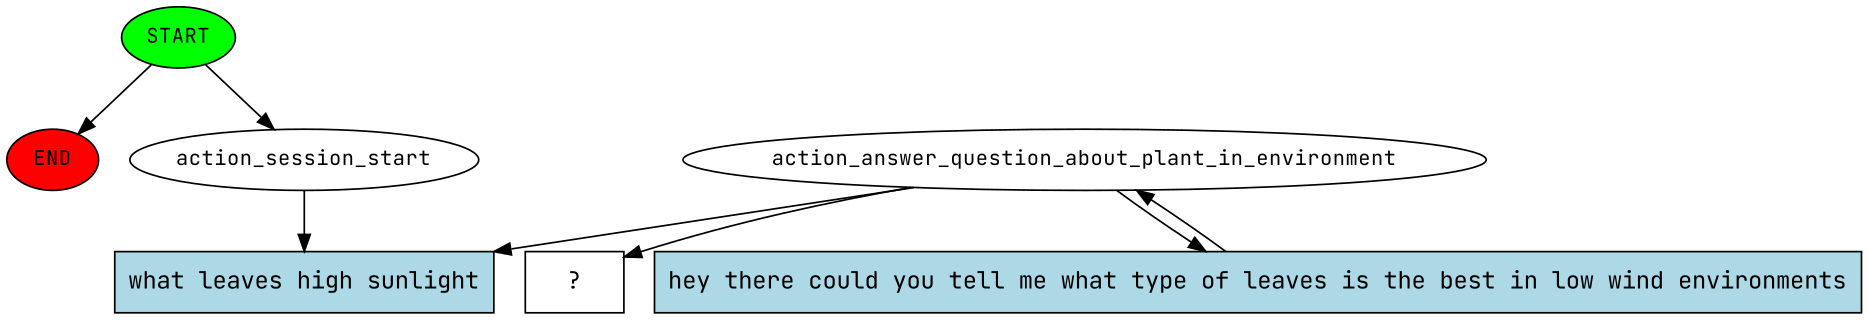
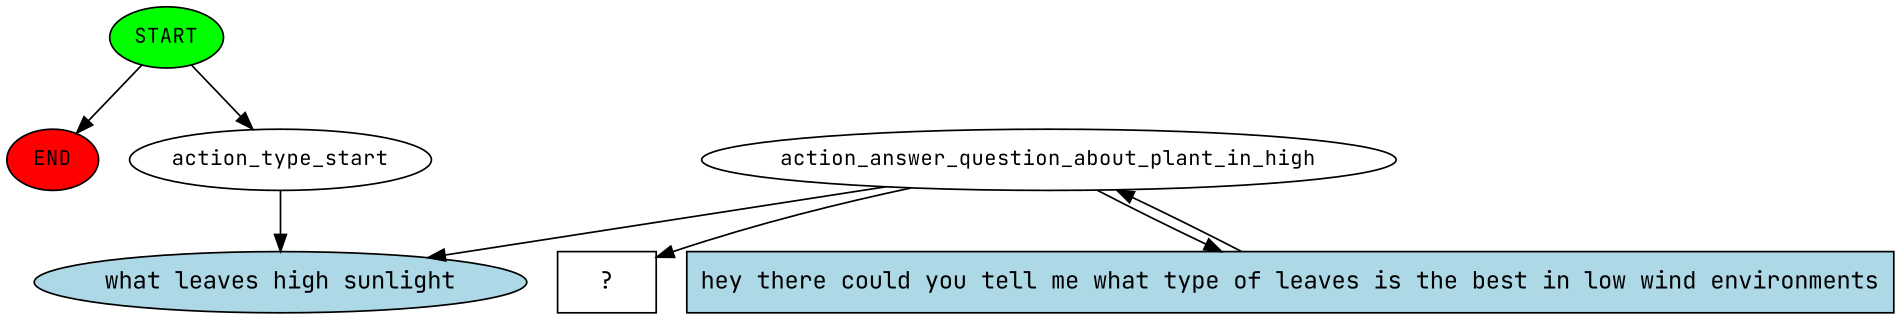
  digraph {
    fontname="JetBrains Mono"
    node [fontname="JetBrains Mono" fontsize=12 style=filled]
    edge [fontname="JetBrains Mono"]
    n1 [fillcolor=green label=START]
    n2 [fillcolor=red label=END]
-   n3 [label=action_session_start style=""]
-   n4 [fillcolor=lightblue label="what leaves high sunlight" shape=rect fontsize=""]
-   n5 [label=action_answer_question_about_plant_in_environment style=""]
+   n3 [label=action_type_start style=""]
+   n4 [fillcolor=lightblue label="what leaves high sunlight" shape=ellipse fontsize=""]
+   n5 [label=action_answer_question_about_plant_in_high style=""]
    n6 [label="  ?  " shape=rect fontsize="" style=""]
    n7 [fillcolor=lightblue label="hey there could you tell me what type of leaves is the best in low wind environments" shape=rect fontsize=""]
    n1 -> n2
    n1 -> n3
    n3 -> n4
    n5 -> n4
    n5 -> n6
    n5 -> n7
    n7 -> n5
  }
